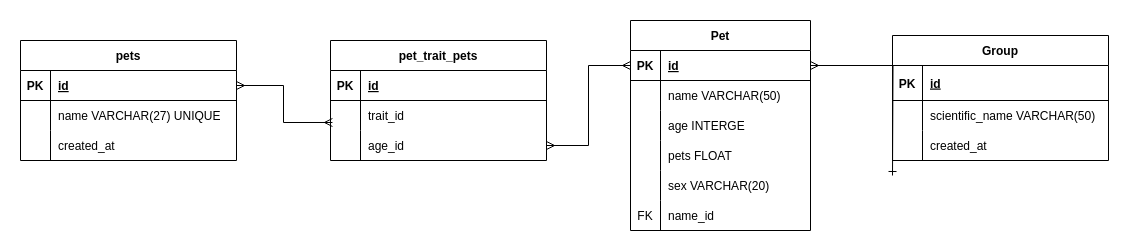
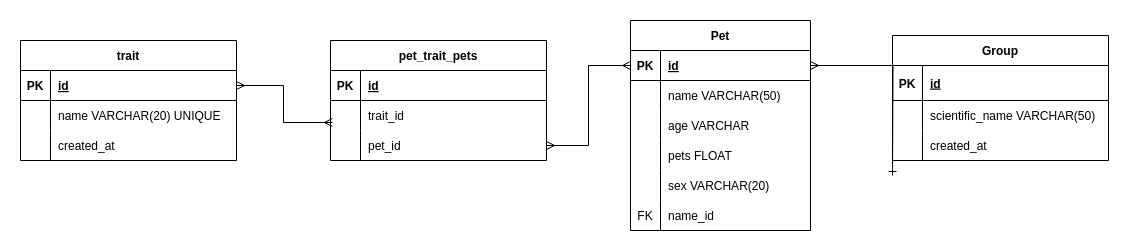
  <mxCell id="0" />
  <mxCell id="1" parent="0" />
  <mxCell id="2" value="Pet" style="shape=table;startSize=30;container=1;collapsible=1;childLayout=tableLayout;fixedRows=1;rowLines=0;fontStyle=1;align=center;resizeLast=1;" vertex="1" parent="1"><mxGeometry x="630" y="20" width="180" height="210" as="geometry" /></mxCell>
  <mxCell id="3" value="" style="shape=tableRow;horizontal=0;startSize=0;swimlaneHead=0;swimlaneBody=0;fillColor=none;collapsible=0;dropTarget=0;points=[[0,0.5],[1,0.5]];portConstraint=eastwest;top=0;left=0;right=0;bottom=1;" vertex="1" parent="2"><mxGeometry y="30" width="180" height="30" as="geometry" /></mxCell>
  <mxCell id="4" value="PK" style="shape=partialRectangle;connectable=0;fillColor=none;top=0;left=0;bottom=0;right=0;fontStyle=1;overflow=hidden;" vertex="1" parent="3"><mxGeometry width="30" height="30" as="geometry"><mxRectangle width="30" height="30" as="alternateBounds" /></mxGeometry></mxCell>
  <mxCell id="5" value="id" style="shape=partialRectangle;connectable=0;fillColor=none;top=0;left=0;bottom=0;right=0;align=left;spacingLeft=6;fontStyle=5;overflow=hidden;" vertex="1" parent="3"><mxGeometry x="30" width="150" height="30" as="geometry"><mxRectangle width="150" height="30" as="alternateBounds" /></mxGeometry></mxCell>
  <mxCell id="6" value="" style="shape=tableRow;horizontal=0;startSize=0;swimlaneHead=0;swimlaneBody=0;fillColor=none;collapsible=0;dropTarget=0;points=[[0,0.5],[1,0.5]];portConstraint=eastwest;top=0;left=0;right=0;bottom=0;" vertex="1" parent="2"><mxGeometry y="60" width="180" height="30" as="geometry" /></mxCell>
  <mxCell id="7" value="" style="shape=partialRectangle;connectable=0;fillColor=none;top=0;left=0;bottom=0;right=0;editable=1;overflow=hidden;" vertex="1" parent="6"><mxGeometry width="30" height="30" as="geometry"><mxRectangle width="30" height="30" as="alternateBounds" /></mxGeometry></mxCell>
  <mxCell id="8" value="name VARCHAR(50)" style="shape=partialRectangle;connectable=0;fillColor=none;top=0;left=0;bottom=0;right=0;align=left;spacingLeft=6;overflow=hidden;" vertex="1" parent="6"><mxGeometry x="30" width="150" height="30" as="geometry"><mxRectangle width="150" height="30" as="alternateBounds" /></mxGeometry></mxCell>
  <mxCell id="9" value="" style="shape=tableRow;horizontal=0;startSize=0;swimlaneHead=0;swimlaneBody=0;fillColor=none;collapsible=0;dropTarget=0;points=[[0,0.5],[1,0.5]];portConstraint=eastwest;top=0;left=0;right=0;bottom=0;" vertex="1" parent="2"><mxGeometry y="90" width="180" height="30" as="geometry" /></mxCell>
  <mxCell id="10" value="" style="shape=partialRectangle;connectable=0;fillColor=none;top=0;left=0;bottom=0;right=0;editable=1;overflow=hidden;" vertex="1" parent="9"><mxGeometry width="30" height="30" as="geometry"><mxRectangle width="30" height="30" as="alternateBounds" /></mxGeometry></mxCell>
- <mxCell id="11" value="age INTERGE" style="shape=partialRectangle;connectable=0;fillColor=none;top=0;left=0;bottom=0;right=0;align=left;spacingLeft=6;overflow=hidden;" vertex="1" parent="9"><mxGeometry x="30" width="150" height="30" as="geometry"><mxRectangle width="150" height="30" as="alternateBounds" /></mxGeometry></mxCell>
+ <mxCell id="11" value="age VARCHAR" style="shape=partialRectangle;connectable=0;fillColor=none;top=0;left=0;bottom=0;right=0;align=left;spacingLeft=6;overflow=hidden;" vertex="1" parent="9"><mxGeometry x="30" width="150" height="30" as="geometry"><mxRectangle width="150" height="30" as="alternateBounds" /></mxGeometry></mxCell>
  <mxCell id="12" value="" style="shape=tableRow;horizontal=0;startSize=0;swimlaneHead=0;swimlaneBody=0;fillColor=none;collapsible=0;dropTarget=0;points=[[0,0.5],[1,0.5]];portConstraint=eastwest;top=0;left=0;right=0;bottom=0;" vertex="1" parent="2"><mxGeometry y="120" width="180" height="30" as="geometry" /></mxCell>
  <mxCell id="13" value="" style="shape=partialRectangle;connectable=0;fillColor=none;top=0;left=0;bottom=0;right=0;editable=1;overflow=hidden;" vertex="1" parent="12"><mxGeometry width="30" height="30" as="geometry"><mxRectangle width="30" height="30" as="alternateBounds" /></mxGeometry></mxCell>
  <mxCell id="14" value="pets FLOAT" style="shape=partialRectangle;connectable=0;fillColor=none;top=0;left=0;bottom=0;right=0;align=left;spacingLeft=6;overflow=hidden;" vertex="1" parent="12"><mxGeometry x="30" width="150" height="30" as="geometry"><mxRectangle width="150" height="30" as="alternateBounds" /></mxGeometry></mxCell>
  <mxCell id="15" style="shape=tableRow;horizontal=0;startSize=0;swimlaneHead=0;swimlaneBody=0;fillColor=none;collapsible=0;dropTarget=0;points=[[0,0.5],[1,0.5]];portConstraint=eastwest;top=0;left=0;right=0;bottom=0;" vertex="1" parent="2"><mxGeometry y="150" width="180" height="30" as="geometry" /></mxCell>
  <mxCell id="16" style="shape=partialRectangle;connectable=0;fillColor=none;top=0;left=0;bottom=0;right=0;editable=1;overflow=hidden;" vertex="1" parent="15"><mxGeometry width="30" height="30" as="geometry"><mxRectangle width="30" height="30" as="alternateBounds" /></mxGeometry></mxCell>
  <mxCell id="17" value="sex VARCHAR(20)" style="shape=partialRectangle;connectable=0;fillColor=none;top=0;left=0;bottom=0;right=0;align=left;spacingLeft=6;overflow=hidden;" vertex="1" parent="15"><mxGeometry x="30" width="150" height="30" as="geometry"><mxRectangle width="150" height="30" as="alternateBounds" /></mxGeometry></mxCell>
  <mxCell id="18" style="shape=tableRow;horizontal=0;startSize=0;swimlaneHead=0;swimlaneBody=0;fillColor=none;collapsible=0;dropTarget=0;points=[[0,0.5],[1,0.5]];portConstraint=eastwest;top=0;left=0;right=0;bottom=0;" vertex="1" parent="2"><mxGeometry y="180" width="180" height="30" as="geometry" /></mxCell>
  <mxCell id="19" value="FK" style="shape=partialRectangle;connectable=0;fillColor=none;top=0;left=0;bottom=0;right=0;editable=1;overflow=hidden;" vertex="1" parent="18"><mxGeometry width="30" height="30" as="geometry"><mxRectangle width="30" height="30" as="alternateBounds" /></mxGeometry></mxCell>
  <mxCell id="20" value="name_id" style="shape=partialRectangle;connectable=0;fillColor=none;top=0;left=0;bottom=0;right=0;align=left;spacingLeft=6;overflow=hidden;" vertex="1" parent="18"><mxGeometry x="30" width="150" height="30" as="geometry"><mxRectangle width="150" height="30" as="alternateBounds" /></mxGeometry></mxCell>
  <mxCell id="21" value="Group" style="shape=table;startSize=30;container=1;collapsible=1;childLayout=tableLayout;fixedRows=1;rowLines=0;fontStyle=1;align=center;resizeLast=1;" vertex="1" parent="1"><mxGeometry x="892" y="35" width="216" height="125" as="geometry" /></mxCell>
  <mxCell id="22" value="" style="shape=tableRow;horizontal=0;startSize=0;swimlaneHead=0;swimlaneBody=0;fillColor=none;collapsible=0;dropTarget=0;points=[[0,0.5],[1,0.5]];portConstraint=eastwest;top=0;left=0;right=0;bottom=1;" vertex="1" parent="21"><mxGeometry y="30" width="216" height="35" as="geometry" /></mxCell>
  <mxCell id="23" value="PK" style="shape=partialRectangle;connectable=0;fillColor=none;top=0;left=0;bottom=0;right=0;fontStyle=1;overflow=hidden;" vertex="1" parent="22"><mxGeometry width="30" height="35" as="geometry"><mxRectangle width="30" height="35" as="alternateBounds" /></mxGeometry></mxCell>
  <mxCell id="24" value="id" style="shape=partialRectangle;connectable=0;fillColor=none;top=0;left=0;bottom=0;right=0;align=left;spacingLeft=6;fontStyle=5;overflow=hidden;" vertex="1" parent="22"><mxGeometry x="30" width="186" height="35" as="geometry"><mxRectangle width="186" height="35" as="alternateBounds" /></mxGeometry></mxCell>
  <mxCell id="25" value="" style="shape=tableRow;horizontal=0;startSize=0;swimlaneHead=0;swimlaneBody=0;fillColor=none;collapsible=0;dropTarget=0;points=[[0,0.5],[1,0.5]];portConstraint=eastwest;top=0;left=0;right=0;bottom=0;" vertex="1" parent="21"><mxGeometry y="65" width="216" height="30" as="geometry" /></mxCell>
  <mxCell id="26" value="" style="shape=partialRectangle;connectable=0;fillColor=none;top=0;left=0;bottom=0;right=0;editable=1;overflow=hidden;" vertex="1" parent="25"><mxGeometry width="30" height="30" as="geometry"><mxRectangle width="30" height="30" as="alternateBounds" /></mxGeometry></mxCell>
  <mxCell id="27" value="scientific_name VARCHAR(50)" style="shape=partialRectangle;connectable=0;fillColor=none;top=0;left=0;bottom=0;right=0;align=left;spacingLeft=6;overflow=hidden;" vertex="1" parent="25"><mxGeometry x="30" width="186" height="30" as="geometry"><mxRectangle width="186" height="30" as="alternateBounds" /></mxGeometry></mxCell>
  <mxCell id="28" value="" style="shape=tableRow;horizontal=0;startSize=0;swimlaneHead=0;swimlaneBody=0;fillColor=none;collapsible=0;dropTarget=0;points=[[0,0.5],[1,0.5]];portConstraint=eastwest;top=0;left=0;right=0;bottom=0;" vertex="1" parent="21"><mxGeometry y="95" width="216" height="30" as="geometry" /></mxCell>
  <mxCell id="29" value="" style="shape=partialRectangle;connectable=0;fillColor=none;top=0;left=0;bottom=0;right=0;editable=1;overflow=hidden;" vertex="1" parent="28"><mxGeometry width="30" height="30" as="geometry"><mxRectangle width="30" height="30" as="alternateBounds" /></mxGeometry></mxCell>
  <mxCell id="30" value="created_at " style="shape=partialRectangle;connectable=0;fillColor=none;top=0;left=0;bottom=0;right=0;align=left;spacingLeft=6;overflow=hidden;" vertex="1" parent="28"><mxGeometry x="30" width="186" height="30" as="geometry"><mxRectangle width="186" height="30" as="alternateBounds" /></mxGeometry></mxCell>
- <mxCell id="31" value="pets" style="shape=table;startSize=30;container=1;collapsible=1;childLayout=tableLayout;fixedRows=1;rowLines=0;fontStyle=1;align=center;resizeLast=1;" vertex="1" parent="1"><mxGeometry x="20" y="40" width="216" height="120" as="geometry" /></mxCell>
+ <mxCell id="31" value="trait" style="shape=table;startSize=30;container=1;collapsible=1;childLayout=tableLayout;fixedRows=1;rowLines=0;fontStyle=1;align=center;resizeLast=1;" vertex="1" parent="1"><mxGeometry x="20" y="40" width="216" height="120" as="geometry" /></mxCell>
  <mxCell id="32" value="" style="shape=tableRow;horizontal=0;startSize=0;swimlaneHead=0;swimlaneBody=0;fillColor=none;collapsible=0;dropTarget=0;points=[[0,0.5],[1,0.5]];portConstraint=eastwest;top=0;left=0;right=0;bottom=1;" vertex="1" parent="31"><mxGeometry y="30" width="216" height="30" as="geometry" /></mxCell>
  <mxCell id="33" value="PK" style="shape=partialRectangle;connectable=0;fillColor=none;top=0;left=0;bottom=0;right=0;fontStyle=1;overflow=hidden;" vertex="1" parent="32"><mxGeometry width="30" height="30" as="geometry"><mxRectangle width="30" height="30" as="alternateBounds" /></mxGeometry></mxCell>
  <mxCell id="34" value="id" style="shape=partialRectangle;connectable=0;fillColor=none;top=0;left=0;bottom=0;right=0;align=left;spacingLeft=6;fontStyle=5;overflow=hidden;" vertex="1" parent="32"><mxGeometry x="30" width="186" height="30" as="geometry"><mxRectangle width="186" height="30" as="alternateBounds" /></mxGeometry></mxCell>
  <mxCell id="35" value="" style="shape=tableRow;horizontal=0;startSize=0;swimlaneHead=0;swimlaneBody=0;fillColor=none;collapsible=0;dropTarget=0;points=[[0,0.5],[1,0.5]];portConstraint=eastwest;top=0;left=0;right=0;bottom=0;" vertex="1" parent="31"><mxGeometry y="60" width="216" height="30" as="geometry" /></mxCell>
  <mxCell id="36" value="" style="shape=partialRectangle;connectable=0;fillColor=none;top=0;left=0;bottom=0;right=0;editable=1;overflow=hidden;" vertex="1" parent="35"><mxGeometry width="30" height="30" as="geometry"><mxRectangle width="30" height="30" as="alternateBounds" /></mxGeometry></mxCell>
- <mxCell id="37" value="name VARCHAR(27) UNIQUE" style="shape=partialRectangle;connectable=0;fillColor=none;top=0;left=0;bottom=0;right=0;align=left;spacingLeft=6;overflow=hidden;" vertex="1" parent="35"><mxGeometry x="30" width="186" height="30" as="geometry"><mxRectangle width="186" height="30" as="alternateBounds" /></mxGeometry></mxCell>
+ <mxCell id="37" value="name VARCHAR(20) UNIQUE" style="shape=partialRectangle;connectable=0;fillColor=none;top=0;left=0;bottom=0;right=0;align=left;spacingLeft=6;overflow=hidden;" vertex="1" parent="35"><mxGeometry x="30" width="186" height="30" as="geometry"><mxRectangle width="186" height="30" as="alternateBounds" /></mxGeometry></mxCell>
  <mxCell id="38" style="shape=tableRow;horizontal=0;startSize=0;swimlaneHead=0;swimlaneBody=0;fillColor=none;collapsible=0;dropTarget=0;points=[[0,0.5],[1,0.5]];portConstraint=eastwest;top=0;left=0;right=0;bottom=0;" vertex="1" parent="31"><mxGeometry y="90" width="216" height="30" as="geometry" /></mxCell>
  <mxCell id="39" style="shape=partialRectangle;connectable=0;fillColor=none;top=0;left=0;bottom=0;right=0;editable=1;overflow=hidden;" vertex="1" parent="38"><mxGeometry width="30" height="30" as="geometry"><mxRectangle width="30" height="30" as="alternateBounds" /></mxGeometry></mxCell>
  <mxCell id="40" value="created_at" style="shape=partialRectangle;connectable=0;fillColor=none;top=0;left=0;bottom=0;right=0;align=left;spacingLeft=6;overflow=hidden;" vertex="1" parent="38"><mxGeometry x="30" width="186" height="30" as="geometry"><mxRectangle width="186" height="30" as="alternateBounds" /></mxGeometry></mxCell>
  <mxCell id="41" style="edgeStyle=orthogonalEdgeStyle;rounded=0;orthogonalLoop=1;jettySize=auto;html=1;exitX=0;exitY=0.5;exitDx=0;exitDy=0;entryX=1;entryY=0.5;entryDx=0;entryDy=0;endArrow=ERmany;endFill=0;startArrow=ERone;startFill=0;" edge="1" parent="1" target="3"><mxGeometry relative="1" as="geometry"><mxPoint x="818" y="70" as="targetPoint" /><mxPoint x="892" y="175" as="sourcePoint" /></mxGeometry></mxCell>
  <mxCell id="42" value="pet_trait_pets" style="shape=table;startSize=30;container=1;collapsible=1;childLayout=tableLayout;fixedRows=1;rowLines=0;fontStyle=1;align=center;resizeLast=1;" vertex="1" parent="1"><mxGeometry x="330" y="40" width="216" height="120" as="geometry" /></mxCell>
  <mxCell id="43" value="" style="shape=tableRow;horizontal=0;startSize=0;swimlaneHead=0;swimlaneBody=0;fillColor=none;collapsible=0;dropTarget=0;points=[[0,0.5],[1,0.5]];portConstraint=eastwest;top=0;left=0;right=0;bottom=1;" vertex="1" parent="42"><mxGeometry y="30" width="216" height="30" as="geometry" /></mxCell>
  <mxCell id="44" value="PK" style="shape=partialRectangle;connectable=0;fillColor=none;top=0;left=0;bottom=0;right=0;fontStyle=1;overflow=hidden;" vertex="1" parent="43"><mxGeometry width="30" height="30" as="geometry"><mxRectangle width="30" height="30" as="alternateBounds" /></mxGeometry></mxCell>
  <mxCell id="45" value="id" style="shape=partialRectangle;connectable=0;fillColor=none;top=0;left=0;bottom=0;right=0;align=left;spacingLeft=6;fontStyle=5;overflow=hidden;" vertex="1" parent="43"><mxGeometry x="30" width="186" height="30" as="geometry"><mxRectangle width="186" height="30" as="alternateBounds" /></mxGeometry></mxCell>
  <mxCell id="46" value="" style="shape=tableRow;horizontal=0;startSize=0;swimlaneHead=0;swimlaneBody=0;fillColor=none;collapsible=0;dropTarget=0;points=[[0,0.5],[1,0.5]];portConstraint=eastwest;top=0;left=0;right=0;bottom=0;" vertex="1" parent="42"><mxGeometry y="60" width="216" height="30" as="geometry" /></mxCell>
  <mxCell id="47" value="" style="shape=partialRectangle;connectable=0;fillColor=none;top=0;left=0;bottom=0;right=0;editable=1;overflow=hidden;" vertex="1" parent="46"><mxGeometry width="30" height="30" as="geometry"><mxRectangle width="30" height="30" as="alternateBounds" /></mxGeometry></mxCell>
  <mxCell id="48" value="trait_id" style="shape=partialRectangle;connectable=0;fillColor=none;top=0;left=0;bottom=0;right=0;align=left;spacingLeft=6;overflow=hidden;" vertex="1" parent="46"><mxGeometry x="30" width="186" height="30" as="geometry"><mxRectangle width="186" height="30" as="alternateBounds" /></mxGeometry></mxCell>
  <mxCell id="49" style="shape=tableRow;horizontal=0;startSize=0;swimlaneHead=0;swimlaneBody=0;fillColor=none;collapsible=0;dropTarget=0;points=[[0,0.5],[1,0.5]];portConstraint=eastwest;top=0;left=0;right=0;bottom=0;" vertex="1" parent="42"><mxGeometry y="90" width="216" height="30" as="geometry" /></mxCell>
  <mxCell id="50" style="shape=partialRectangle;connectable=0;fillColor=none;top=0;left=0;bottom=0;right=0;editable=1;overflow=hidden;" vertex="1" parent="49"><mxGeometry width="30" height="30" as="geometry"><mxRectangle width="30" height="30" as="alternateBounds" /></mxGeometry></mxCell>
- <mxCell id="51" value="age_id" style="shape=partialRectangle;connectable=0;fillColor=none;top=0;left=0;bottom=0;right=0;align=left;spacingLeft=6;overflow=hidden;" vertex="1" parent="49"><mxGeometry x="30" width="186" height="30" as="geometry"><mxRectangle width="186" height="30" as="alternateBounds" /></mxGeometry></mxCell>
+ <mxCell id="51" value="pet_id" style="shape=partialRectangle;connectable=0;fillColor=none;top=0;left=0;bottom=0;right=0;align=left;spacingLeft=6;overflow=hidden;" vertex="1" parent="49"><mxGeometry x="30" width="186" height="30" as="geometry"><mxRectangle width="186" height="30" as="alternateBounds" /></mxGeometry></mxCell>
  <mxCell id="52" style="edgeStyle=orthogonalEdgeStyle;rounded=0;orthogonalLoop=1;jettySize=auto;html=1;exitX=1;exitY=0.5;exitDx=0;exitDy=0;entryX=0.009;entryY=0.733;entryDx=0;entryDy=0;entryPerimeter=0;startArrow=ERmany;startFill=0;endArrow=ERmany;endFill=0;" edge="1" parent="1" source="32" target="46"><mxGeometry relative="1" as="geometry" /></mxCell>
  <mxCell id="53" style="edgeStyle=orthogonalEdgeStyle;rounded=0;orthogonalLoop=1;jettySize=auto;html=1;exitX=0;exitY=0.5;exitDx=0;exitDy=0;entryX=1;entryY=0.5;entryDx=0;entryDy=0;startArrow=ERmany;startFill=0;endArrow=ERmany;endFill=0;" edge="1" parent="1" source="3" target="49"><mxGeometry relative="1" as="geometry" /></mxCell>
